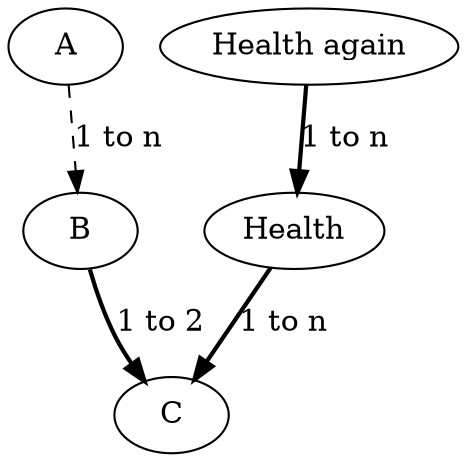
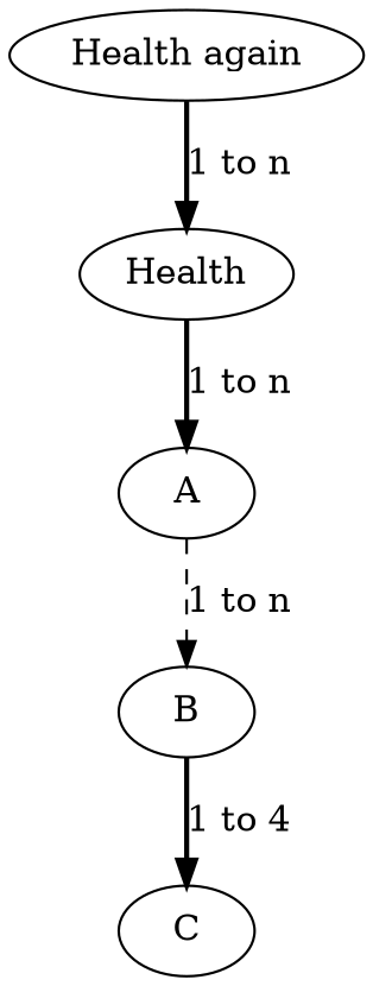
  digraph {
    node [func=random instances=4]
    edge [style=bold]
    n1 [label=A]
    n2 [label=B]
    n3 [label=C]
    n4 [label=Health]
    n5 [label="Health again"]
    n1 -> n2 [label="1 to n" style=dashed]
-   n2 -> n3 [label="1 to 2"]
-   n4 -> n3 [label="1 to n"]
+   n2 -> n3 [label="1 to 4"]
+   n4 -> n1 [label="1 to n"]
    n5 -> n4 [label="1 to n"]
  }
